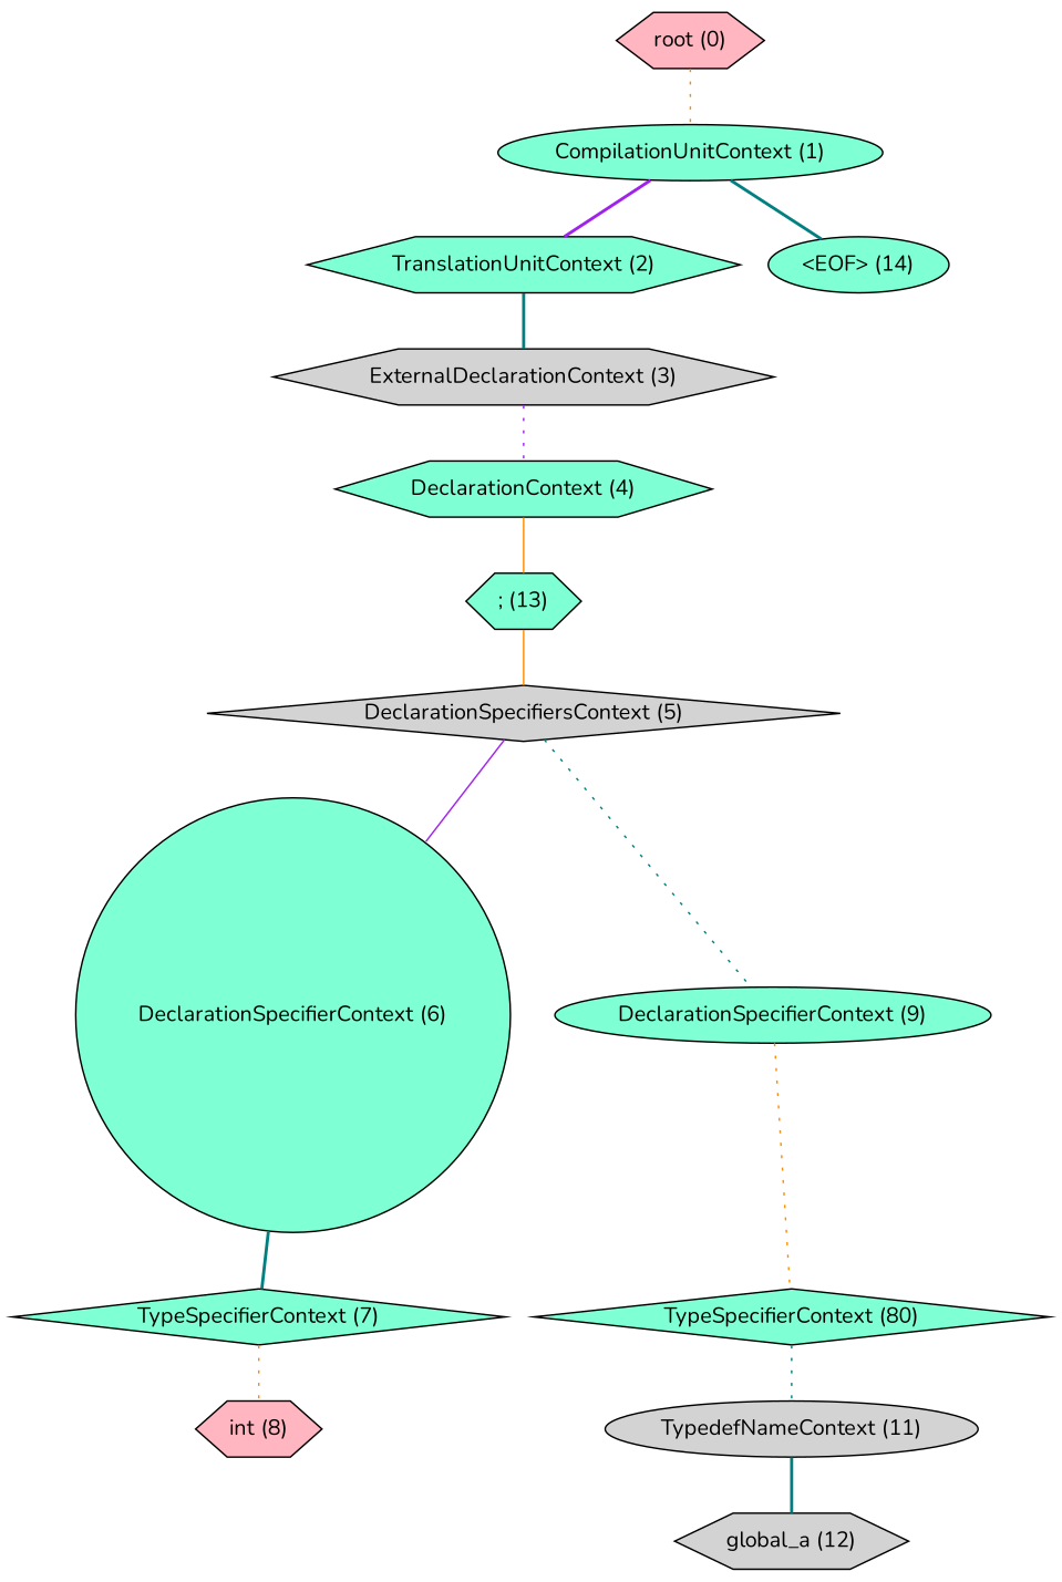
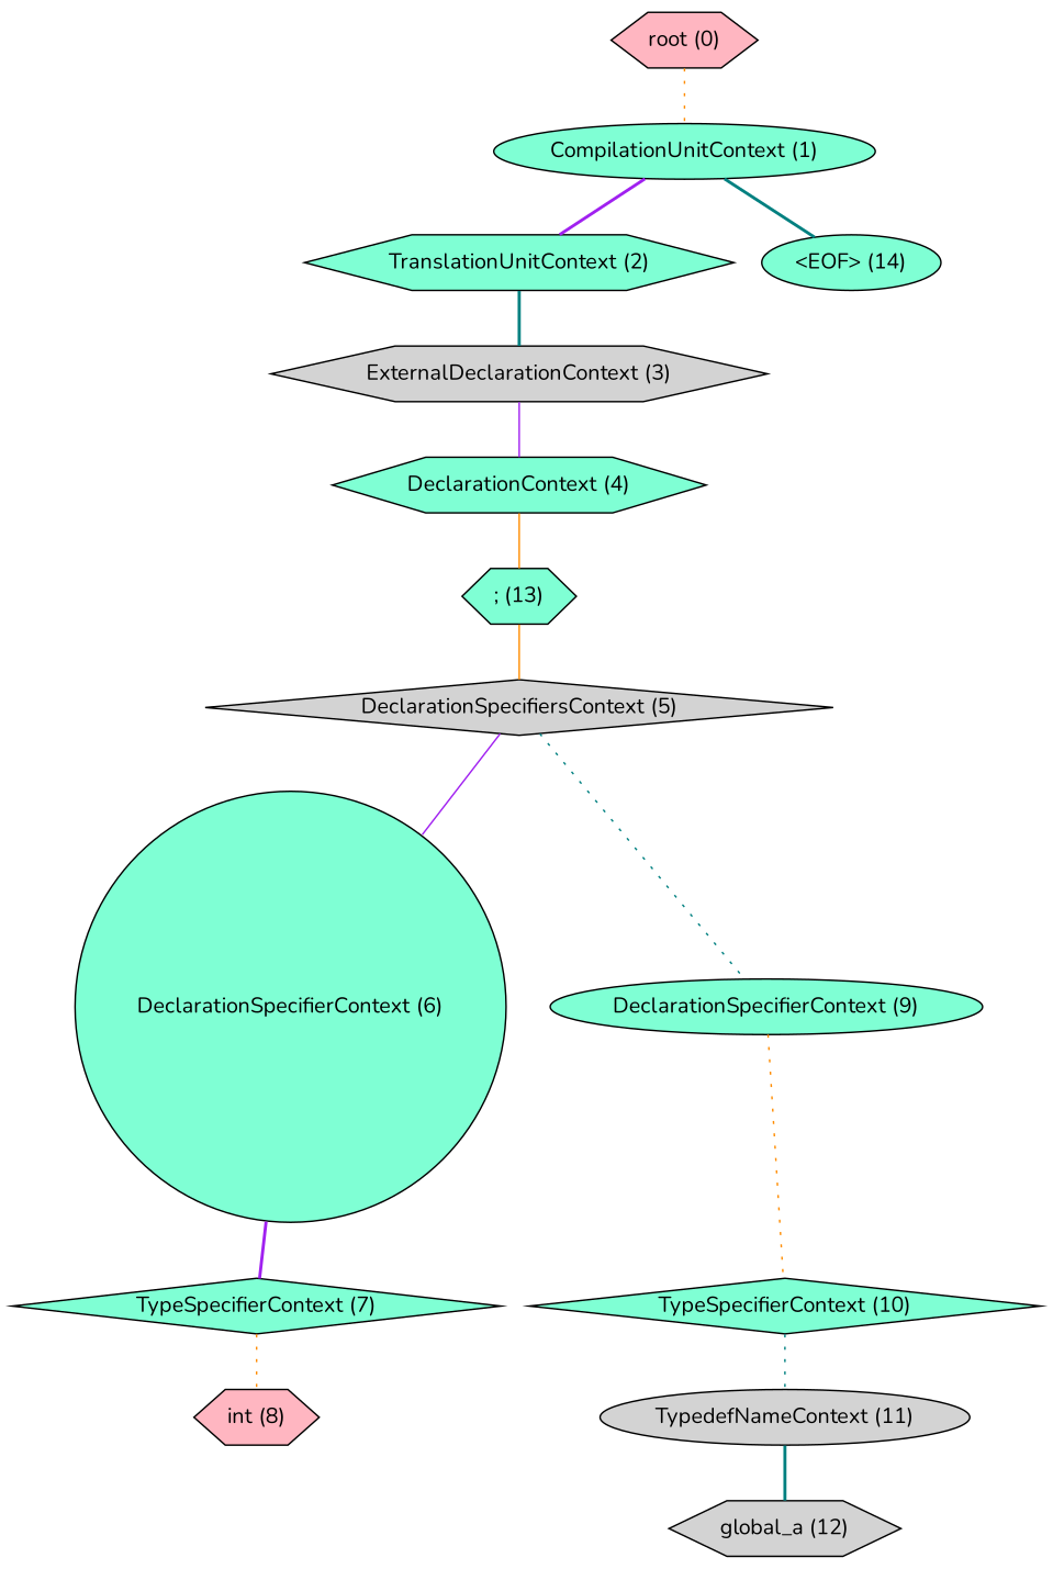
  graph {
    fontname=Nunito
    node [fillcolor=aquamarine fontname=Nunito shape=hexagon style=filled]
    edge [color=teal fontname=Nunito style=dotted]
    n1 [fillcolor=lightpink label="root (0)"]
    n2 [label="CompilationUnitContext (1)" shape=ellipse]
    n3 [label="TranslationUnitContext (2)"]
    n4 [label="<EOF> (14)" shape=ellipse]
    n5 [fillcolor=lightgrey label="ExternalDeclarationContext (3)"]
    n6 [label="DeclarationContext (4)"]
    n7 [label="; (13)"]
    n8 [fillcolor=lightgrey label="DeclarationSpecifiersContext (5)" shape=diamond]
    n9 [label="DeclarationSpecifierContext (6)" shape=circle]
    n10 [label="DeclarationSpecifierContext (9)" shape=ellipse]
    n11 [label="TypeSpecifierContext (7)" shape=diamond]
-   n12 [label="TypeSpecifierContext (80)" shape=diamond]
+   n12 [label="TypeSpecifierContext (10)" shape=diamond]
    n13 [fillcolor=lightpink label="int (8)"]
    n14 [fillcolor=lightgrey label="TypedefNameContext (11)" shape=ellipse]
    n15 [fillcolor=lightgrey label="global_a (12)"]
    n1 -- n2 [color=darkorange]
    n2 -- n3 [color=purple style=bold]
    n2 -- n4 [style=bold]
    n3 -- n5 [style=bold]
-   n5 -- n6 [color=purple]
+   n5 -- n6 [color=purple style=solid]
    n6 -- n7 [color=darkorange style=solid]
    n7 -- n8 [color=darkorange style=solid]
    n8 -- n9 [color=purple style=solid]
    n8 -- n10
-   n9 -- n11 [style=bold]
+   n9 -- n11 [color=purple style=bold]
    n10 -- n12 [color=darkorange]
    n11 -- n13 [color=darkorange]
    n12 -- n14
    n14 -- n15 [style=bold]
  }
